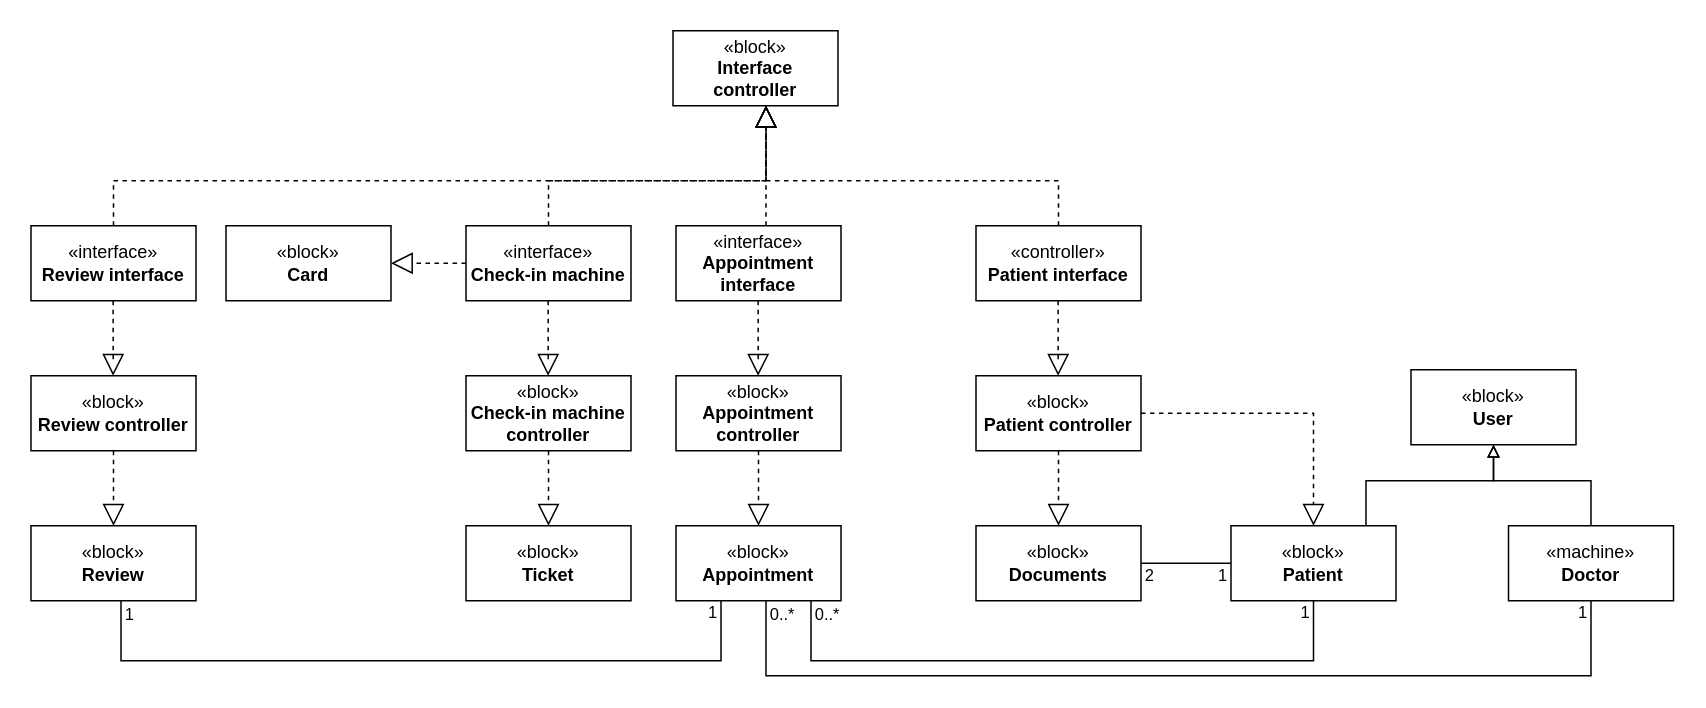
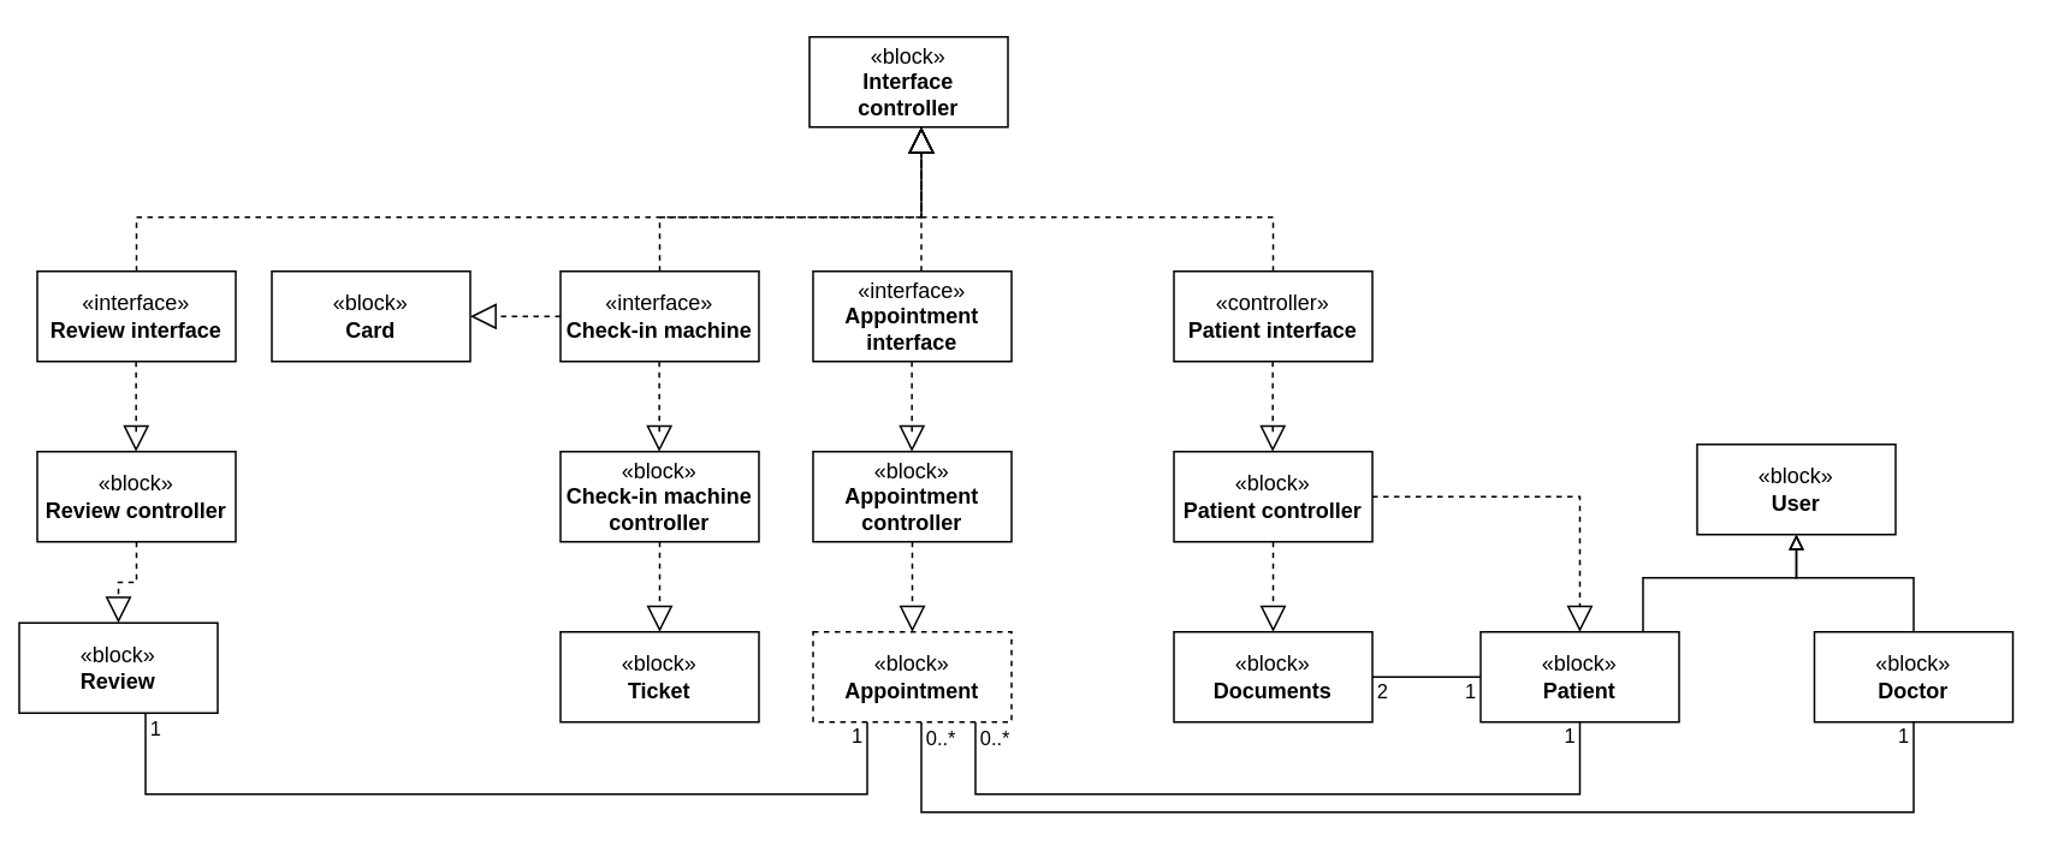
  <mxCell id="0" />
  <mxCell id="1" parent="0" />
  <mxCell id="2" value="«block»&lt;br&gt;&lt;b&gt;Patient controller&lt;/b&gt;" style="html=1;whiteSpace=wrap;" vertex="1" parent="1"><mxGeometry x="650" y="250" width="110" height="50" as="geometry" /></mxCell>
  <mxCell id="3" value="«controller»&lt;br&gt;&lt;b&gt;Patient interface&lt;/b&gt;" style="html=1;whiteSpace=wrap;" vertex="1" parent="1"><mxGeometry x="650" y="150" width="110" height="50" as="geometry" /></mxCell>
  <mxCell id="4" value="«block»&lt;br&gt;&lt;b&gt;Documents&lt;/b&gt;" style="html=1;whiteSpace=wrap;" vertex="1" parent="1"><mxGeometry x="650" y="350" width="110" height="50" as="geometry" /></mxCell>
  <mxCell id="5" value="" style="endArrow=block;dashed=1;endFill=0;endSize=12;html=1;rounded=0;edgeStyle=orthogonalEdgeStyle;" edge="1" parent="1"><mxGeometry width="160" relative="1" as="geometry"><mxPoint x="704.754" y="200" as="sourcePoint" /><mxPoint x="704.754" y="250" as="targetPoint" /><Array as="points"><mxPoint x="704.73" y="240" /><mxPoint x="704.73" y="240" /></Array></mxGeometry></mxCell>
  <mxCell id="6" value="" style="endArrow=block;dashed=1;endFill=0;endSize=12;html=1;rounded=0;edgeStyle=orthogonalEdgeStyle;" edge="1" parent="1" source="2" target="4"><mxGeometry width="160" relative="1" as="geometry"><mxPoint x="875" y="310" as="sourcePoint" /><mxPoint x="875" y="360" as="targetPoint" /><Array as="points" /></mxGeometry></mxCell>
  <mxCell id="7" value="«block»&lt;br&gt;&lt;b&gt;Patient&lt;/b&gt;" style="html=1;whiteSpace=wrap;" vertex="1" parent="1"><mxGeometry x="820" y="350" width="110" height="50" as="geometry" /></mxCell>
  <mxCell id="8" value="" style="endArrow=block;dashed=1;endFill=0;endSize=12;html=1;rounded=0;edgeStyle=orthogonalEdgeStyle;" edge="1" parent="1" source="2" target="7"><mxGeometry width="160" relative="1" as="geometry"><mxPoint x="715" y="310" as="sourcePoint" /><mxPoint x="715" y="360" as="targetPoint" /><Array as="points" /></mxGeometry></mxCell>
  <mxCell id="9" value="" style="endArrow=none;html=1;endSize=12;startArrow=none;startSize=14;startFill=0;edgeStyle=orthogonalEdgeStyle;rounded=0;endFill=0;" edge="1" parent="1" source="4" target="7"><mxGeometry y="40" relative="1" as="geometry"><mxPoint x="790" y="378" as="sourcePoint" /><mxPoint x="790" y="321" as="targetPoint" /><mxPoint as="offset" /></mxGeometry></mxCell>
  <mxCell id="10" value="2" style="edgeLabel;resizable=0;html=1;align=left;verticalAlign=top;" connectable="0" vertex="1" parent="9"><mxGeometry x="-1" relative="1" as="geometry"><mxPoint x="1" y="-5" as="offset" /></mxGeometry></mxCell>
  <mxCell id="11" value="1" style="edgeLabel;resizable=0;html=1;align=right;verticalAlign=top;" connectable="0" vertex="1" parent="9"><mxGeometry x="1" relative="1" as="geometry"><mxPoint x="-2" y="-5" as="offset" /></mxGeometry></mxCell>
  <mxCell id="12" value="«block»&lt;br&gt;&lt;b&gt;Appointment controller&lt;/b&gt;" style="html=1;whiteSpace=wrap;" vertex="1" parent="1"><mxGeometry x="450" y="250" width="110" height="50" as="geometry" /></mxCell>
  <mxCell id="13" value="«interface»&lt;br&gt;&lt;b&gt;Appointment interface&lt;/b&gt;" style="html=1;whiteSpace=wrap;" vertex="1" parent="1"><mxGeometry x="450" y="150" width="110" height="50" as="geometry" /></mxCell>
- <mxCell id="14" value="«block»&lt;br&gt;&lt;b&gt;Appointment&lt;/b&gt;" style="html=1;whiteSpace=wrap;" vertex="1" parent="1"><mxGeometry x="450" y="350" width="110" height="50" as="geometry" /></mxCell>
+ <mxCell id="14" value="«block»&lt;br&gt;&lt;b&gt;Appointment&lt;/b&gt;" style="html=1;whiteSpace=wrap;dashed=1;" vertex="1" parent="1"><mxGeometry x="450" y="350" width="110" height="50" as="geometry" /></mxCell>
  <mxCell id="15" value="" style="endArrow=block;dashed=1;endFill=0;endSize=12;html=1;rounded=0;edgeStyle=orthogonalEdgeStyle;" edge="1" parent="1"><mxGeometry width="160" relative="1" as="geometry"><mxPoint x="504.754" y="200" as="sourcePoint" /><mxPoint x="504.754" y="250" as="targetPoint" /><Array as="points"><mxPoint x="504.73" y="240" /><mxPoint x="504.73" y="240" /></Array></mxGeometry></mxCell>
  <mxCell id="16" value="" style="endArrow=block;dashed=1;endFill=0;endSize=12;html=1;rounded=0;edgeStyle=orthogonalEdgeStyle;" edge="1" parent="1" source="12" target="14"><mxGeometry width="160" relative="1" as="geometry"><mxPoint x="675" y="310" as="sourcePoint" /><mxPoint x="675" y="360" as="targetPoint" /><Array as="points" /></mxGeometry></mxCell>
  <mxCell id="17" value="" style="endArrow=none;html=1;endSize=12;startArrow=none;startSize=14;startFill=0;edgeStyle=orthogonalEdgeStyle;rounded=0;endFill=0;" edge="1" parent="1" source="14" target="7"><mxGeometry y="40" relative="1" as="geometry"><mxPoint x="550" y="418.71" as="sourcePoint" /><mxPoint x="545.043" y="435" as="targetPoint" /><mxPoint as="offset" /><Array as="points"><mxPoint x="540" y="440" /><mxPoint x="875" y="440" /></Array></mxGeometry></mxCell>
  <mxCell id="18" value="0..*" style="edgeLabel;resizable=0;html=1;align=left;verticalAlign=top;" connectable="0" vertex="1" parent="17"><mxGeometry x="-1" relative="1" as="geometry"><mxPoint x="1" y="-4" as="offset" /></mxGeometry></mxCell>
  <mxCell id="19" value="1" style="edgeLabel;resizable=0;html=1;align=right;verticalAlign=top;" connectable="0" vertex="1" parent="17"><mxGeometry x="1" relative="1" as="geometry"><mxPoint x="-2" y="-5" as="offset" /></mxGeometry></mxCell>
  <mxCell id="20" value="«block»&lt;br&gt;&lt;b&gt;Check-in machine controller&lt;/b&gt;" style="html=1;whiteSpace=wrap;" vertex="1" parent="1"><mxGeometry x="310" y="250" width="110" height="50" as="geometry" /></mxCell>
  <mxCell id="21" value="«interface»&lt;br&gt;&lt;b&gt;Check-in machine&lt;/b&gt;" style="html=1;whiteSpace=wrap;" vertex="1" parent="1"><mxGeometry x="310" y="150" width="110" height="50" as="geometry" /></mxCell>
  <mxCell id="22" value="«block»&lt;br&gt;&lt;b&gt;Ticket&lt;/b&gt;" style="html=1;whiteSpace=wrap;" vertex="1" parent="1"><mxGeometry x="310" y="350" width="110" height="50" as="geometry" /></mxCell>
  <mxCell id="23" value="" style="endArrow=block;dashed=1;endFill=0;endSize=12;html=1;rounded=0;edgeStyle=orthogonalEdgeStyle;" edge="1" parent="1"><mxGeometry width="160" relative="1" as="geometry"><mxPoint x="364.754" y="200" as="sourcePoint" /><mxPoint x="364.754" y="250" as="targetPoint" /><Array as="points"><mxPoint x="364.73" y="240" /><mxPoint x="364.73" y="240" /></Array></mxGeometry></mxCell>
  <mxCell id="24" value="" style="endArrow=block;dashed=1;endFill=0;endSize=12;html=1;rounded=0;edgeStyle=orthogonalEdgeStyle;" edge="1" parent="1" source="20" target="22"><mxGeometry width="160" relative="1" as="geometry"><mxPoint x="535" y="310" as="sourcePoint" /><mxPoint x="535" y="360" as="targetPoint" /><Array as="points" /></mxGeometry></mxCell>
  <mxCell id="25" value="«block»&lt;br&gt;&lt;b&gt;Card&lt;/b&gt;" style="html=1;whiteSpace=wrap;" vertex="1" parent="1"><mxGeometry x="150" y="150" width="110" height="50" as="geometry" /></mxCell>
  <mxCell id="26" value="" style="endArrow=block;dashed=1;endFill=0;endSize=12;html=1;rounded=0;edgeStyle=orthogonalEdgeStyle;" edge="1" source="21" parent="1" target="25"><mxGeometry width="160" relative="1" as="geometry"><mxPoint x="385" y="224" as="sourcePoint" /><mxPoint x="215" y="264" as="targetPoint" /><Array as="points" /></mxGeometry></mxCell>
  <mxCell id="27" value="«block»&lt;br&gt;&lt;b&gt;Interface controller&lt;/b&gt;" style="html=1;whiteSpace=wrap;" vertex="1" parent="1"><mxGeometry x="448" y="20" width="110" height="50" as="geometry" /></mxCell>
  <mxCell id="28" value="" style="endArrow=block;dashed=1;endFill=0;endSize=12;html=1;rounded=0;edgeStyle=orthogonalEdgeStyle;" edge="1" parent="1" source="21" target="27"><mxGeometry width="160" relative="1" as="geometry"><mxPoint x="514.754" y="210" as="sourcePoint" /><mxPoint x="514.754" y="260" as="targetPoint" /><Array as="points"><mxPoint x="365" y="120" /><mxPoint x="510" y="120" /></Array></mxGeometry></mxCell>
  <mxCell id="29" value="" style="endArrow=block;dashed=1;endFill=0;endSize=12;html=1;rounded=0;edgeStyle=orthogonalEdgeStyle;" edge="1" parent="1" source="13" target="27"><mxGeometry width="160" relative="1" as="geometry"><mxPoint x="375" y="160" as="sourcePoint" /><mxPoint x="535" y="80" as="targetPoint" /><Array as="points"><mxPoint x="510" y="130" /><mxPoint x="510" y="130" /></Array></mxGeometry></mxCell>
  <mxCell id="30" value="" style="endArrow=block;dashed=1;endFill=0;endSize=12;html=1;rounded=0;edgeStyle=orthogonalEdgeStyle;" edge="1" parent="1" source="3" target="27"><mxGeometry width="160" relative="1" as="geometry"><mxPoint x="520" y="160" as="sourcePoint" /><mxPoint x="520" y="80" as="targetPoint" /><Array as="points"><mxPoint x="705" y="120" /><mxPoint x="510" y="120" /></Array></mxGeometry></mxCell>
  <mxCell id="31" value="«block»&lt;br&gt;&lt;b&gt;Review controller&lt;/b&gt;" style="html=1;whiteSpace=wrap;" vertex="1" parent="1"><mxGeometry x="20" y="250" width="110" height="50" as="geometry" /></mxCell>
  <mxCell id="32" value="«interface»&lt;br&gt;&lt;b&gt;Review interface&lt;/b&gt;" style="html=1;whiteSpace=wrap;" vertex="1" parent="1"><mxGeometry x="20" y="150" width="110" height="50" as="geometry" /></mxCell>
- <mxCell id="33" value="«block»&lt;br&gt;&lt;b&gt;Review&lt;/b&gt;" style="html=1;whiteSpace=wrap;" vertex="1" parent="1"><mxGeometry x="20" y="350" width="110" height="50" as="geometry" /></mxCell>
+ <mxCell id="33" value="«block»&lt;br&gt;&lt;b&gt;Review&lt;/b&gt;" style="html=1;whiteSpace=wrap;" vertex="1" parent="1"><mxGeometry x="10" y="345" width="110" height="50" as="geometry" /></mxCell>
  <mxCell id="34" value="" style="endArrow=block;dashed=1;endFill=0;endSize=12;html=1;rounded=0;edgeStyle=orthogonalEdgeStyle;" edge="1" parent="1"><mxGeometry width="160" relative="1" as="geometry"><mxPoint x="74.754" y="200" as="sourcePoint" /><mxPoint x="74.754" y="250" as="targetPoint" /><Array as="points"><mxPoint x="74.73" y="240" /><mxPoint x="74.73" y="240" /></Array></mxGeometry></mxCell>
  <mxCell id="35" value="" style="endArrow=block;dashed=1;endFill=0;endSize=12;html=1;rounded=0;edgeStyle=orthogonalEdgeStyle;" edge="1" parent="1" source="31" target="33"><mxGeometry width="160" relative="1" as="geometry"><mxPoint x="245" y="310" as="sourcePoint" /><mxPoint x="245" y="360" as="targetPoint" /><Array as="points" /></mxGeometry></mxCell>
  <mxCell id="36" value="" style="endArrow=block;dashed=1;endFill=0;endSize=12;html=1;rounded=0;edgeStyle=orthogonalEdgeStyle;" edge="1" parent="1" source="32" target="27"><mxGeometry width="160" relative="1" as="geometry"><mxPoint x="375" y="160" as="sourcePoint" /><mxPoint x="520" y="80" as="targetPoint" /><Array as="points"><mxPoint x="75" y="120" /><mxPoint x="510" y="120" /></Array></mxGeometry></mxCell>
  <mxCell id="37" value="" style="endArrow=none;html=1;endSize=12;startArrow=none;startSize=14;startFill=0;edgeStyle=orthogonalEdgeStyle;rounded=0;endFill=0;" edge="1" parent="1" source="33" target="14"><mxGeometry y="40" relative="1" as="geometry"><mxPoint x="80" y="445" as="sourcePoint" /><mxPoint x="450" y="445" as="targetPoint" /><mxPoint as="offset" /><Array as="points"><mxPoint x="80" y="440" /><mxPoint x="480" y="440" /></Array></mxGeometry></mxCell>
  <mxCell id="38" value="1" style="edgeLabel;resizable=0;html=1;align=left;verticalAlign=top;" connectable="0" vertex="1" parent="37"><mxGeometry x="-1" relative="1" as="geometry"><mxPoint x="1" y="-4" as="offset" /></mxGeometry></mxCell>
  <mxCell id="39" value="1" style="edgeLabel;resizable=0;html=1;align=right;verticalAlign=top;" connectable="0" vertex="1" parent="37"><mxGeometry x="1" relative="1" as="geometry"><mxPoint x="-2" y="-5" as="offset" /></mxGeometry></mxCell>
- <mxCell id="40" value="«machine»&lt;br&gt;&lt;b&gt;Doctor&lt;/b&gt;" style="html=1;whiteSpace=wrap;" vertex="1" parent="1"><mxGeometry x="1005" y="350" width="110" height="50" as="geometry" /></mxCell>
+ <mxCell id="40" value="«block»&lt;br&gt;&lt;b&gt;Doctor&lt;/b&gt;" style="html=1;whiteSpace=wrap;" vertex="1" parent="1"><mxGeometry x="1005" y="350" width="110" height="50" as="geometry" /></mxCell>
  <mxCell id="41" value="«block»&lt;br&gt;&lt;b&gt;User&lt;/b&gt;" style="html=1;whiteSpace=wrap;" vertex="1" parent="1"><mxGeometry x="940" y="246" width="110" height="50" as="geometry" /></mxCell>
  <mxCell id="42" value="" style="endArrow=none;endFill=0;endSize=12;html=1;rounded=0;edgeStyle=orthogonalEdgeStyle;startArrow=block;startFill=0;" edge="1" source="41" target="40" parent="1"><mxGeometry width="160" relative="1" as="geometry"><mxPoint x="1010" y="306" as="sourcePoint" /><mxPoint x="940" y="349" as="targetPoint" /><Array as="points"><mxPoint x="995" y="320" /><mxPoint x="1060" y="320" /></Array></mxGeometry></mxCell>
  <mxCell id="43" value="" style="endArrow=none;endFill=0;endSize=12;html=1;rounded=0;edgeStyle=orthogonalEdgeStyle;startArrow=block;startFill=0;" edge="1" parent="1" source="41" target="7"><mxGeometry width="160" relative="1" as="geometry"><mxPoint x="1005" y="306" as="sourcePoint" /><mxPoint x="1070" y="360" as="targetPoint" /><Array as="points"><mxPoint x="995" y="320" /><mxPoint x="910" y="320" /></Array></mxGeometry></mxCell>
  <mxCell id="44" value="" style="endArrow=none;html=1;endSize=12;startArrow=none;startSize=14;startFill=0;edgeStyle=orthogonalEdgeStyle;rounded=0;endFill=0;" edge="1" parent="1" source="14" target="40"><mxGeometry y="40" relative="1" as="geometry"><mxPoint x="550" y="410" as="sourcePoint" /><mxPoint x="885" y="410" as="targetPoint" /><mxPoint as="offset" /><Array as="points"><mxPoint x="510" y="450" /><mxPoint x="1060" y="450" /></Array></mxGeometry></mxCell>
  <mxCell id="45" value="0..*" style="edgeLabel;resizable=0;html=1;align=left;verticalAlign=top;" connectable="0" vertex="1" parent="44"><mxGeometry x="-1" relative="1" as="geometry"><mxPoint x="1" y="-4" as="offset" /></mxGeometry></mxCell>
  <mxCell id="46" value="1" style="edgeLabel;resizable=0;html=1;align=right;verticalAlign=top;" connectable="0" vertex="1" parent="44"><mxGeometry x="1" relative="1" as="geometry"><mxPoint x="-2" y="-5" as="offset" /></mxGeometry></mxCell>
